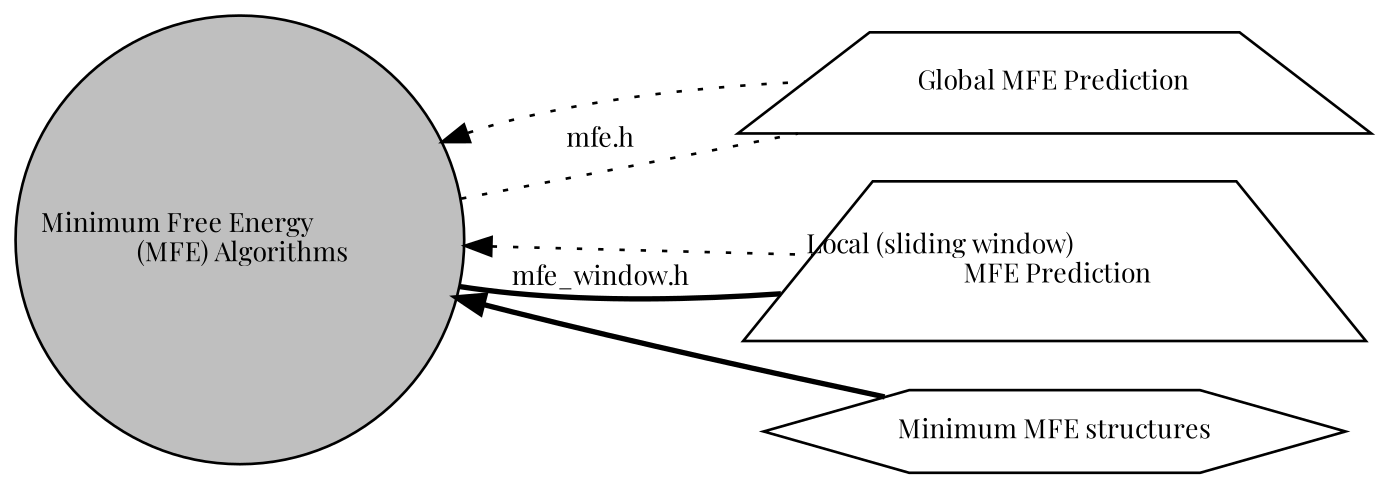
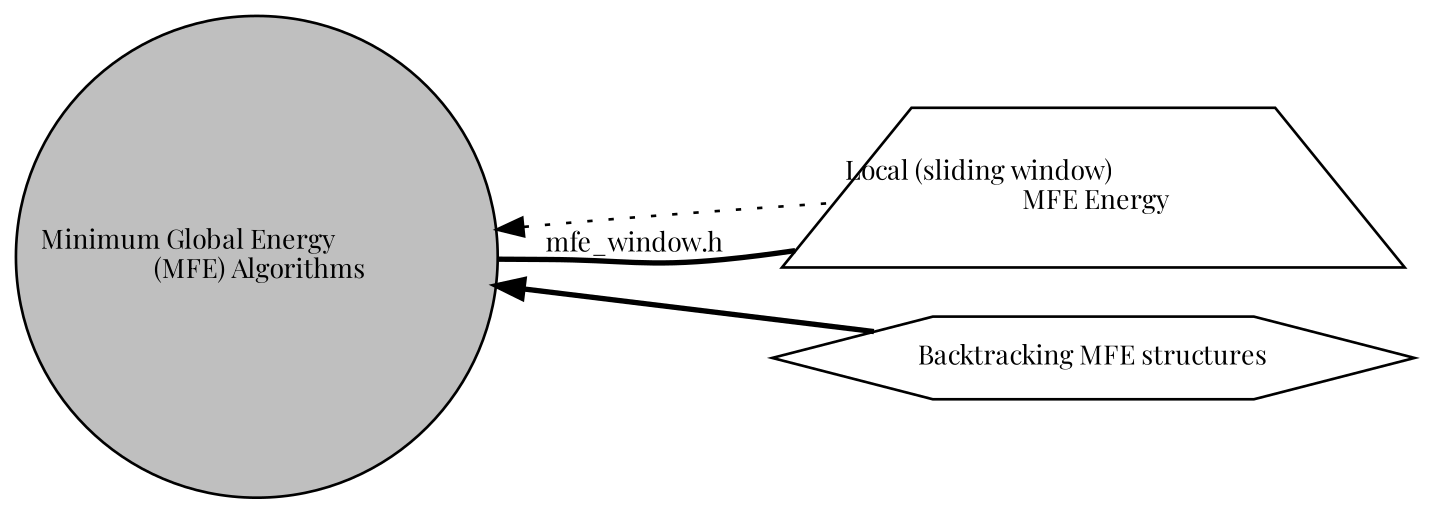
  digraph {
    rankdir=LR
    fontname="Playfair Display"
    node [color=black fontname="Playfair Display" fontsize=10 shape=trapezium]
    edge [dir=back fontname="Playfair Display" fontsize=10 labelfontname=Helvetica labelfontsize=10 shape=plaintext style=dotted color=black]
-   n1 [height=0.2 label="Global MFE Prediction" width=0.4]
-   n2 [height=0.2 label="Local (sliding window)\l MFE Prediction" width=0.4]
-   n3 [fillcolor=grey75 fontcolor=black height=0.2 label="Minimum Free Energy\l (MFE) Algorithms" shape=circle style=filled width=0.4]
-   n4 [height=0.2 label="Minimum MFE structures" shape=hexagon width=0.4]
-   n3 -> n1
-   n3 -> n1 [dir=none label="mfe.h"]
+   n2 [height=0.2 label="Local (sliding window)\l MFE Energy" width=0.4]
+   n3 [fillcolor=grey75 fontcolor=black height=0.2 label="Minimum Global Energy\l (MFE) Algorithms" shape=circle style=filled width=0.4]
+   n4 [height=0.2 label="Backtracking MFE structures" shape=hexagon width=0.4]
    n3 -> n2
    n3 -> n2 [dir=none label="mfe_window.h" style=bold]
    n3 -> n4 [style=bold]
  }
